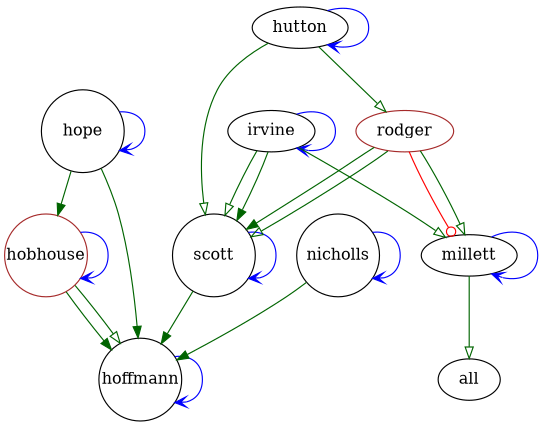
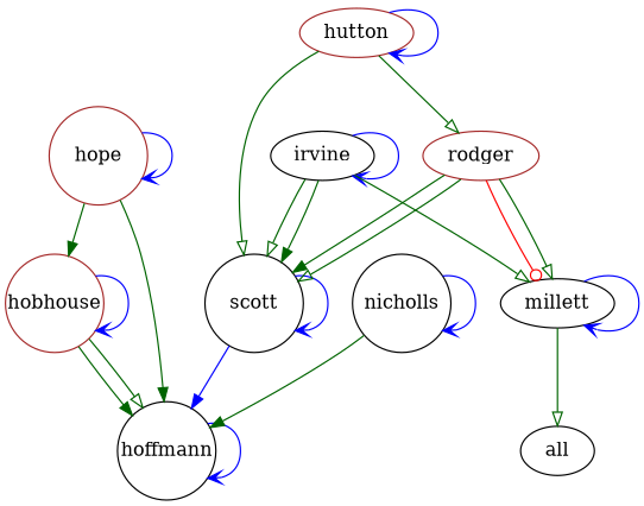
  digraph {
    node [color=black]
    edge [arrowhead=vee color=darkgreen penwidth=1]
    irvine
    scott [fillcolor=white fixedsize=true height=1 shape=circle style=filled width=1]
    millett
    hoffmann [fillcolor=white fixedsize=true height=1 shape=circle style=filled width=1]
    all
-   hutton
+   hutton [color=brown]
    rodger [color=brown]
    nicholls [fillcolor=white fixedsize=true height=1 shape=circle style=filled width=1]
-   hope [fillcolor=white fixedsize=true height=1 shape=circle style=filled width=1]
+   hope [color=brown fillcolor=white fixedsize=true height=1 shape=circle style=filled width=1]
    hobhouse [color=brown fillcolor=white fixedsize=true height=1 shape=circle style=filled width=1]
    irvine -> irvine [color=blue]
    irvine -> scott [arrowhead=onormal]
    irvine -> scott [arrowhead=normal]
    irvine -> millett [arrowhead=onormal]
    scott -> scott [color=blue]
-   scott -> hoffmann [arrowhead=normal]
+   scott -> hoffmann [arrowhead=normal color=blue]
    millett -> millett [color=blue]
    millett -> all [arrowhead=onormal]
    hoffmann -> hoffmann [color=blue]
    hutton -> scott [arrowhead=onormal]
    hutton -> hutton [color=blue]
    hutton -> rodger [arrowhead=onormal]
    rodger -> scott [arrowhead=normal]
    rodger -> scott [arrowhead=onormal]
    rodger -> millett [arrowhead=odot color=red]
    rodger -> millett [arrowhead=onormal]
    nicholls -> hoffmann [arrowhead=normal]
    nicholls -> nicholls [color=blue]
    hope -> hoffmann [arrowhead=normal]
    hope -> hope [color=blue]
    hope -> hobhouse [arrowhead=normal]
    hobhouse -> hoffmann [arrowhead=normal]
    hobhouse -> hoffmann [arrowhead=onormal]
    hobhouse -> hobhouse [color=blue]
  }
